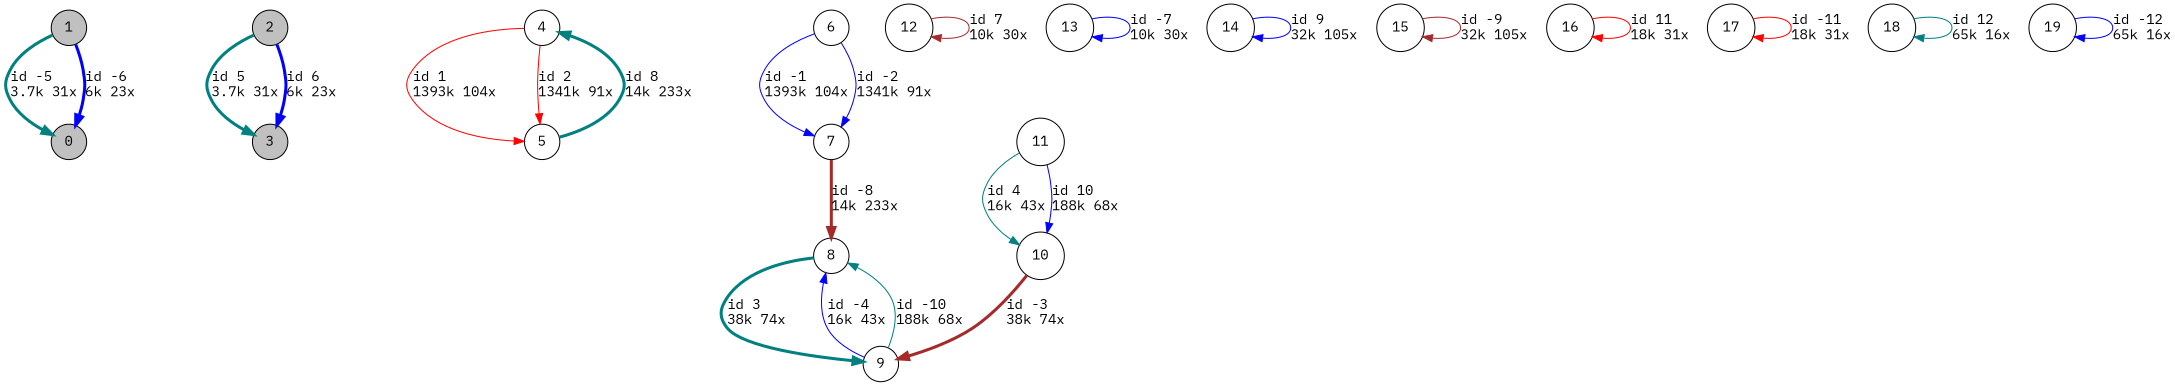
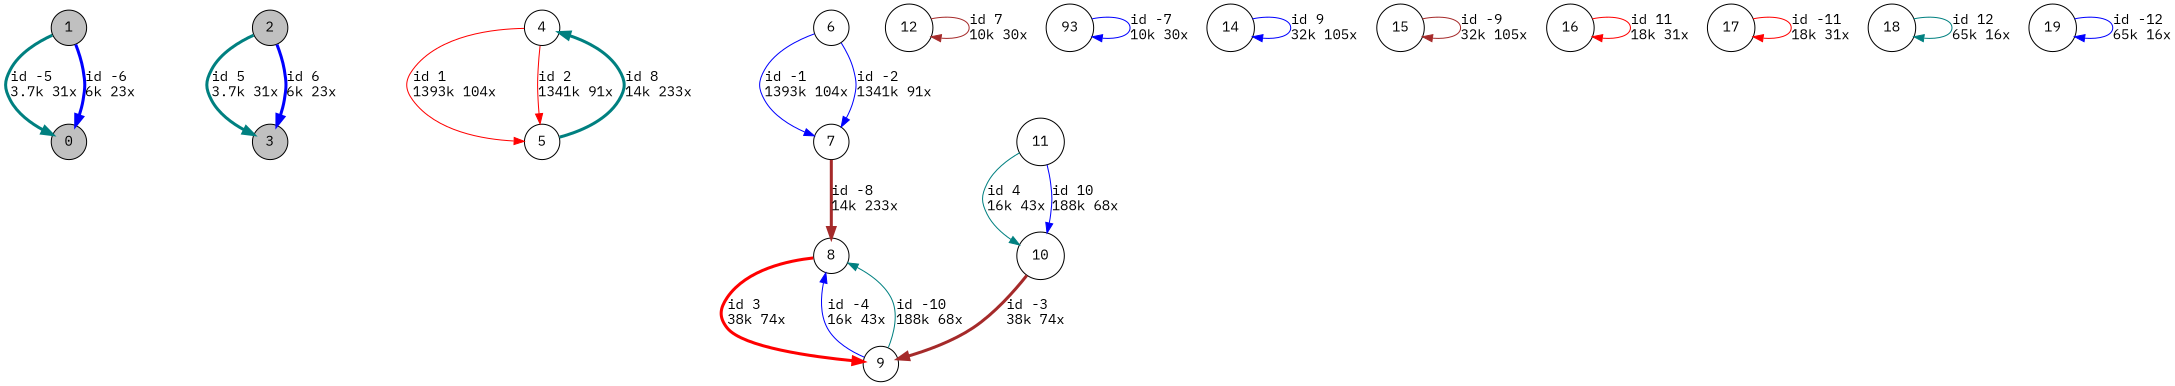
  digraph {
    fontname="IBM Plex Mono"
    nodesep=0.5
    node [fontname="IBM Plex Mono" shape=circle]
    edge [color=blue fontname="IBM Plex Mono"]
    0 [fillcolor=grey height=0.3 style=filled]
    1 [fillcolor=grey height=0.3 style=filled]
    2 [fillcolor=grey height=0.3 style=filled]
    3 [fillcolor=grey height=0.3 style=filled]
    4 [height=0.3]
    5 [height=0.3]
    6 [height=0.3]
    7 [height=0.3]
    8 [height=0.3]
    9 [height=0.3]
    10 [height=0.3]
    11 [height=0.3]
    12 [height=0.3]
-   13 [height=0.3]
+   13 [height=0.3 label=93]
    14 [height=0.3]
    15 [height=0.3]
    16 [height=0.3]
    17 [height=0.3]
    18 [height=0.3]
    19 [height=0.3]
    1 -> 0 [color=teal label="id -5\l3.7k 31x" penwidth=3]
    1 -> 0 [label="id -6\l6k 23x" penwidth=3]
    2 -> 3 [color=teal label="id 5\l3.7k 31x" penwidth=3]
    2 -> 3 [label="id 6\l6k 23x" penwidth=3]
    4 -> 5 [color=red label="id 1\l1393k 104x"]
    4 -> 5 [color=red label="id 2\l1341k 91x"]
    5 -> 4 [color=teal label="id 8\l14k 233x" penwidth=3]
    6 -> 7 [label="id -1\l1393k 104x"]
    6 -> 7 [label="id -2\l1341k 91x"]
    7 -> 8 [color=brown label="id -8\l14k 233x" penwidth=3]
-   8 -> 9 [color=teal label="id 3\l38k 74x" penwidth=3]
+   8 -> 9 [color=red label="id 3\l38k 74x" penwidth=3]
    9 -> 8 [label="id -4\l16k 43x"]
    9 -> 8 [color=teal label="id -10\l188k 68x"]
    10 -> 9 [color=brown label="id -3\l38k 74x" penwidth=3]
    11 -> 10 [color=teal label="id 4\l16k 43x"]
    11 -> 10 [label="id 10\l188k 68x"]
    12 -> 12 [color=brown label="id 7\l10k 30x"]
    13 -> 13 [label="id -7\l10k 30x"]
    14 -> 14 [label="id 9\l32k 105x"]
    15 -> 15 [color=brown label="id -9\l32k 105x"]
    16 -> 16 [color=red label="id 11\l18k 31x"]
    17 -> 17 [color=red label="id -11\l18k 31x"]
    18 -> 18 [color=teal label="id 12\l65k 16x"]
    19 -> 19 [label="id -12\l65k 16x"]
  }
